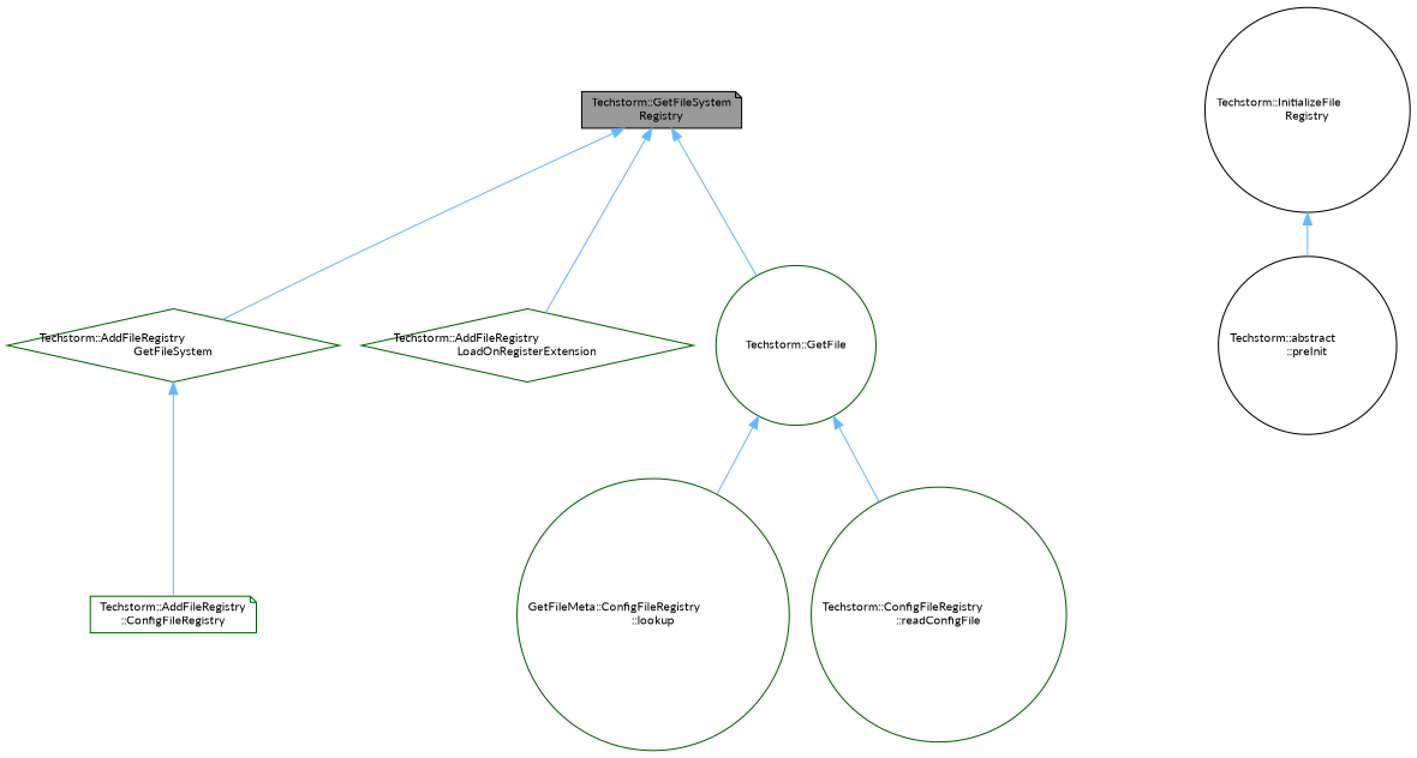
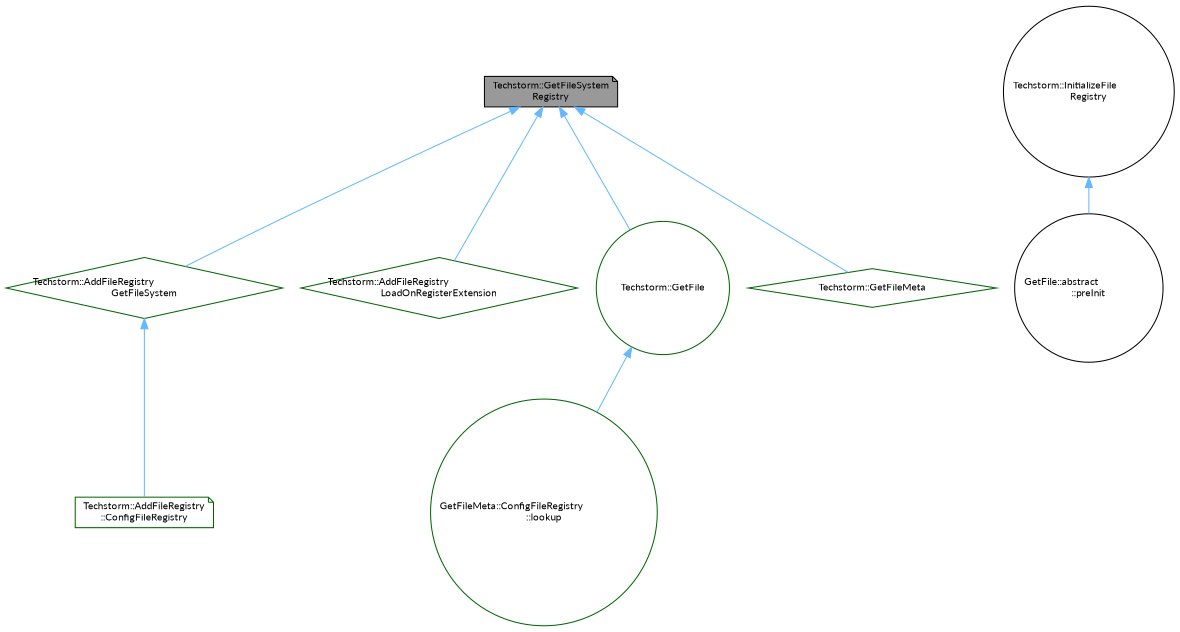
  digraph {
    fontname=Lato
    rankdir=TB
    node [color=darkgreen fillcolor=white fontname=Lato fontsize=10 shape=circle style=filled]
    edge [color=steelblue1 dir=back fontname=Lato fontsize=10 labelfontname=Helvetica labelfontsize=10 style=solid]
    n1 [color=black fillcolor=grey60 fontcolor=black height=0.2 label="Techstorm::GetFileSystem\lRegistry" shape=note width=0.4]
    n2 [height=0.2 label="Techstorm::AddFileRegistry\lGetFileSystem" shape=diamond width=0.4]
    n3 [height=0.2 label="Techstorm::AddFileRegistry\lLoadOnRegisterExtension" shape=diamond width=0.4]
    n4 [height=0.2 label="Techstorm::GetFile" width=0.4]
+   n5 [height=0.2 label="Techstorm::GetFileMeta" shape=diamond width=0.4]
    n6 [height=0.2 label="Techstorm::AddFileRegistry\l::ConfigFileRegistry" shape=note width=0.4]
    n7 [height=0.2 label="GetFileMeta::ConfigFileRegistry\l::lookup" width=0.4]
-   n8 [height=0.2 label="Techstorm::ConfigFileRegistry\l::readConfigFile" width=0.4]
    n9 [color=black height=0.2 label="Techstorm::InitializeFile\lRegistry" width=0.4]
-   n10 [color=black height=0.2 label="Techstorm::abstract\l::preInit" width=0.4]
+   n10 [color=black height=0.2 label="GetFile::abstract\l::preInit" width=0.4]
    n1 -> n2
    n1 -> n3
    n1 -> n4
+   n1 -> n5
    n2 -> n6
    n4 -> n7
-   n4 -> n8
    n9 -> n10
  }
